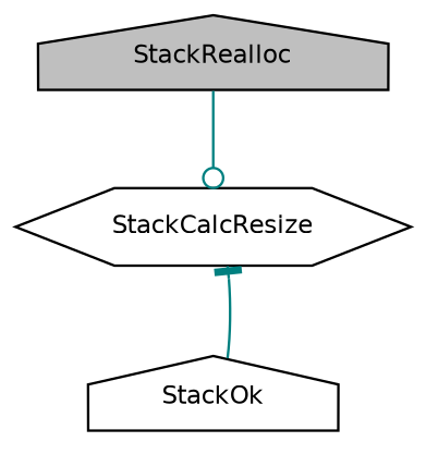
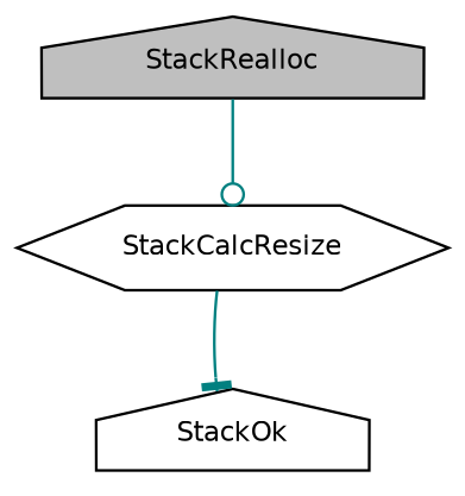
  digraph {
    rankdir=TB
    node [color=black fillcolor=white fontname=Helvetica fontsize=10 shape=house style=filled]
    edge [color=teal fontname=Helvetica fontsize=10 labelfontname=Helvetica labelfontsize=10 style=solid]
    n1 [fillcolor=grey75 fontcolor=black height=0.2 label=StackRealloc width=0.4]
    n2 [height=0.2 label=StackCalcResize shape=hexagon width=0.4]
    n3 [height=0.2 label=StackOk width=0.4]
    n1 -> n2 [arrowhead=odot]
-   n3 -> n2 [arrowhead=tee]
+   n2 -> n3 [arrowhead=tee]
  }
